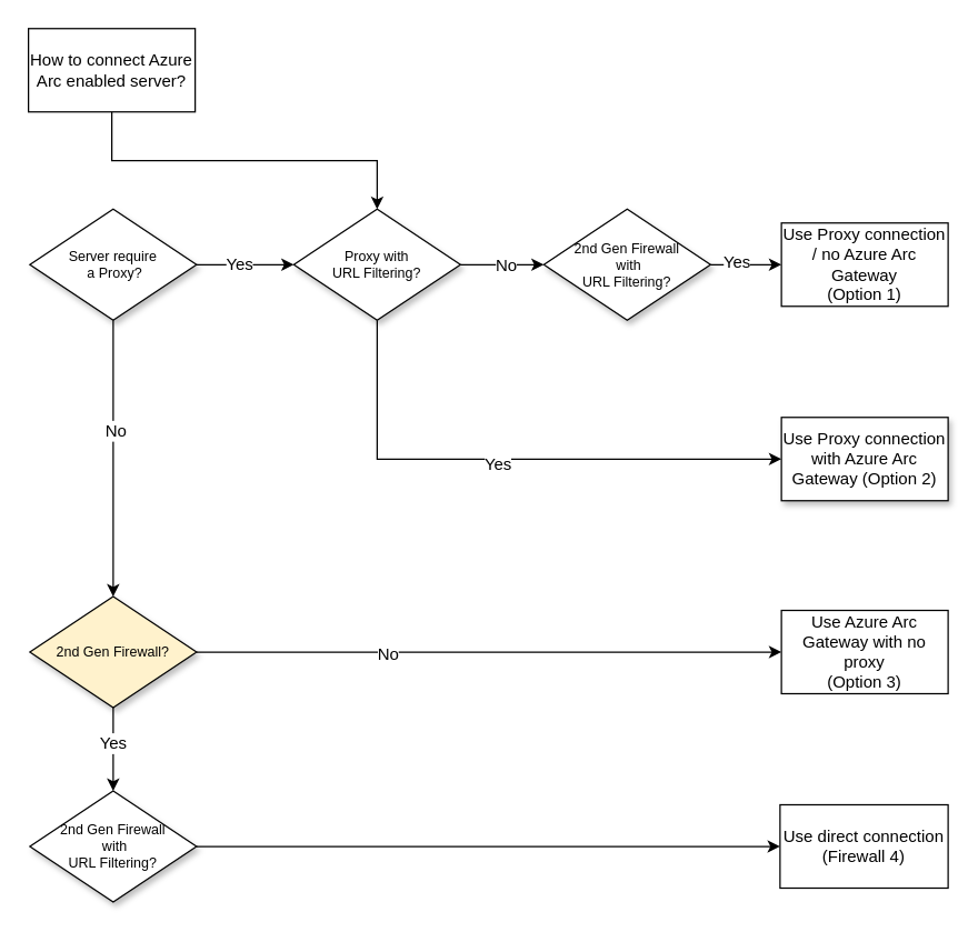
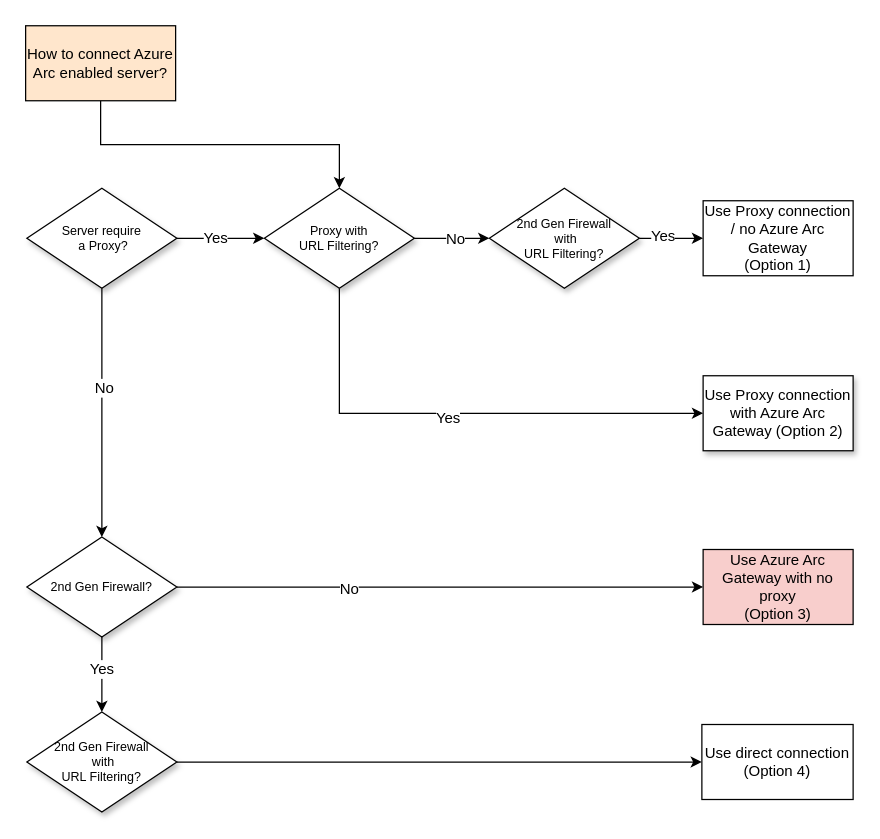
  <mxCell id="0" />
  <mxCell id="1" parent="0" />
  <mxCell id="2" style="edgeStyle=orthogonalEdgeStyle;rounded=0;orthogonalLoop=1;jettySize=auto;html=1;exitX=0.5;exitY=1;exitDx=0;exitDy=0;fontFamily=Helvetica;fontSize=12;" edge="1" parent="1" source="3" target="18"><mxGeometry relative="1" as="geometry" /></mxCell>
- <mxCell id="3" value="How to connect Azure Arc enabled server?" style="whiteSpace=wrap;html=1;fontFamily=Helvetica;fontSize=12;" vertex="1" parent="1"><mxGeometry x="20" y="20" width="120" height="60" as="geometry" /></mxCell>
+ <mxCell id="3" value="How to connect Azure Arc enabled server?" style="whiteSpace=wrap;html=1;fontFamily=Helvetica;fontSize=12;fillColor=#ffe6cc;" vertex="1" parent="1"><mxGeometry x="20" y="20" width="120" height="60" as="geometry" /></mxCell>
  <mxCell id="4" style="edgeStyle=orthogonalEdgeStyle;rounded=0;orthogonalLoop=1;jettySize=auto;html=1;exitX=0.5;exitY=1;exitDx=0;exitDy=0;entryX=0.5;entryY=0;entryDx=0;entryDy=0;fontFamily=Helvetica;fontSize=12;" edge="1" parent="1" source="8" target="13"><mxGeometry relative="1" as="geometry"><mxPoint x="71" y="280" as="targetPoint" /></mxGeometry></mxCell>
  <mxCell id="5" value="No" style="edgeLabel;html=1;align=center;verticalAlign=middle;resizable=0;points=[];fontFamily=Helvetica;fontSize=12;" vertex="1" connectable="0" parent="4"><mxGeometry x="-0.211" y="1" relative="1" as="geometry"><mxPoint as="offset" /></mxGeometry></mxCell>
  <mxCell id="6" value="" style="edgeStyle=orthogonalEdgeStyle;rounded=0;orthogonalLoop=1;jettySize=auto;html=1;fontFamily=Helvetica;fontSize=12;" edge="1" parent="1" source="8" target="18"><mxGeometry relative="1" as="geometry" /></mxCell>
  <mxCell id="7" value="Yes" style="edgeLabel;html=1;align=center;verticalAlign=middle;resizable=0;points=[];fontFamily=Helvetica;fontSize=12;" vertex="1" connectable="0" parent="6"><mxGeometry x="-0.15" y="1" relative="1" as="geometry"><mxPoint as="offset" /></mxGeometry></mxCell>
  <mxCell id="8" value="Server require&lt;br&gt;&amp;nbsp;a Proxy?" style="rhombus;whiteSpace=wrap;html=1;rounded=0;shadow=1;labelBackgroundColor=none;strokeWidth=1;fontFamily=Helvetica;fontSize=10;align=center;rotation=0;" vertex="1" parent="1"><mxGeometry x="21" y="150" width="120" height="80" as="geometry" /></mxCell>
  <mxCell id="9" value="" style="edgeStyle=orthogonalEdgeStyle;rounded=0;orthogonalLoop=1;jettySize=auto;html=1;fontFamily=Helvetica;fontSize=12;" edge="1" parent="1" source="13" target="20"><mxGeometry relative="1" as="geometry" /></mxCell>
  <mxCell id="10" value="Yes" style="edgeLabel;html=1;align=center;verticalAlign=middle;resizable=0;points=[];fontFamily=Helvetica;fontSize=12;" vertex="1" connectable="0" parent="9"><mxGeometry x="-0.155" y="-1" relative="1" as="geometry"><mxPoint as="offset" /></mxGeometry></mxCell>
  <mxCell id="11" value="" style="edgeStyle=orthogonalEdgeStyle;rounded=0;orthogonalLoop=1;jettySize=auto;html=1;fontFamily=Helvetica;fontSize=12;entryX=0;entryY=0.5;entryDx=0;entryDy=0;" edge="1" parent="1" source="13" target="21"><mxGeometry relative="1" as="geometry"><mxPoint x="201" y="459" as="targetPoint" /></mxGeometry></mxCell>
  <mxCell id="12" value="No" style="edgeLabel;html=1;align=center;verticalAlign=middle;resizable=0;points=[];fontFamily=Helvetica;fontSize=12;" vertex="1" connectable="0" parent="11"><mxGeometry x="-0.35" y="-1" relative="1" as="geometry"><mxPoint as="offset" /></mxGeometry></mxCell>
- <mxCell id="13" value="2nd Gen Firewall?" style="rhombus;whiteSpace=wrap;html=1;rounded=0;shadow=1;labelBackgroundColor=none;strokeWidth=1;fontFamily=Helvetica;fontSize=10;align=center;rotation=0;fillColor=#fff2cc;" vertex="1" parent="1"><mxGeometry x="21" y="429" width="120" height="80" as="geometry" /></mxCell>
+ <mxCell id="13" value="2nd Gen Firewall?" style="rhombus;whiteSpace=wrap;html=1;rounded=0;shadow=1;labelBackgroundColor=none;strokeWidth=1;fontFamily=Helvetica;fontSize=10;align=center;rotation=0;" vertex="1" parent="1"><mxGeometry x="21" y="429" width="120" height="80" as="geometry" /></mxCell>
  <mxCell id="14" value="" style="edgeStyle=orthogonalEdgeStyle;rounded=0;orthogonalLoop=1;jettySize=auto;html=1;fontFamily=Helvetica;fontSize=12;" edge="1" parent="1" source="18" target="25"><mxGeometry relative="1" as="geometry" /></mxCell>
  <mxCell id="15" value="No" style="edgeLabel;html=1;align=center;verticalAlign=middle;resizable=0;points=[];fontFamily=Helvetica;fontSize=12;" vertex="1" connectable="0" parent="14"><mxGeometry x="0.075" relative="1" as="geometry"><mxPoint as="offset" /></mxGeometry></mxCell>
  <mxCell id="16" value="" style="edgeStyle=orthogonalEdgeStyle;rounded=0;orthogonalLoop=1;jettySize=auto;html=1;fontFamily=Helvetica;fontSize=12;exitX=0.5;exitY=1;exitDx=0;exitDy=0;entryX=0;entryY=0.5;entryDx=0;entryDy=0;" edge="1" parent="1" source="18" target="27"><mxGeometry relative="1" as="geometry" /></mxCell>
  <mxCell id="17" value="Yes" style="edgeLabel;html=1;align=center;verticalAlign=middle;resizable=0;points=[];fontFamily=Helvetica;fontSize=12;" vertex="1" connectable="0" parent="16"><mxGeometry x="-0.05" y="-3" relative="1" as="geometry"><mxPoint as="offset" /></mxGeometry></mxCell>
  <mxCell id="18" value="Proxy with &lt;br&gt;URL Filtering?" style="rhombus;whiteSpace=wrap;html=1;rounded=0;shadow=1;labelBackgroundColor=none;strokeWidth=1;fontFamily=Helvetica;fontSize=10;align=center;strokeColor=default;verticalAlign=middle;fontColor=default;fillColor=default;rotation=0;" vertex="1" parent="1"><mxGeometry x="211" y="150" width="120" height="80" as="geometry" /></mxCell>
  <mxCell id="19" value="" style="edgeStyle=orthogonalEdgeStyle;rounded=0;orthogonalLoop=1;jettySize=auto;html=1;fontFamily=Helvetica;fontSize=12;entryX=0;entryY=0.5;entryDx=0;entryDy=0;" edge="1" parent="1" source="20" target="22"><mxGeometry relative="1" as="geometry"><mxPoint x="71" y="709" as="targetPoint" /><Array as="points"><mxPoint x="531" y="609" /><mxPoint x="531" y="609" /></Array></mxGeometry></mxCell>
  <mxCell id="20" value="2nd Gen Firewall&lt;br&gt;&amp;nbsp;with&lt;br&gt;URL Filtering?" style="rhombus;whiteSpace=wrap;html=1;rounded=0;shadow=1;labelBackgroundColor=none;strokeWidth=1;fontFamily=Helvetica;fontSize=10;align=center;rotation=0;" vertex="1" parent="1"><mxGeometry x="21" y="569" width="120" height="80" as="geometry" /></mxCell>
- <mxCell id="21" value="Use Azure Arc Gateway with no proxy&lt;div style=&quot;font-size: 12px;&quot;&gt;(Option 3)&lt;/div&gt;" style="rounded=0;whiteSpace=wrap;html=1;fontFamily=Helvetica;fontSize=12;" vertex="1" parent="1"><mxGeometry x="562" y="439" width="120" height="60" as="geometry" /></mxCell>
- <mxCell id="22" value="Use direct connection (Firewall 4)" style="rounded=0;whiteSpace=wrap;html=1;fontFamily=Helvetica;fontSize=12;" vertex="1" parent="1"><mxGeometry x="561" y="579" width="121" height="60" as="geometry" /></mxCell>
+ <mxCell id="21" value="Use Azure Arc Gateway with no proxy&lt;div style=&quot;font-size: 12px;&quot;&gt;(Option 3)&lt;/div&gt;" style="rounded=0;whiteSpace=wrap;html=1;fontFamily=Helvetica;fontSize=12;fillColor=#f8cecc;" vertex="1" parent="1"><mxGeometry x="562" y="439" width="120" height="60" as="geometry" /></mxCell>
+ <mxCell id="22" value="Use direct connection (Option 4)" style="rounded=0;whiteSpace=wrap;html=1;fontFamily=Helvetica;fontSize=12;" vertex="1" parent="1"><mxGeometry x="561" y="579" width="121" height="60" as="geometry" /></mxCell>
  <mxCell id="23" value="" style="edgeStyle=orthogonalEdgeStyle;rounded=0;orthogonalLoop=1;jettySize=auto;html=1;fontFamily=Helvetica;fontSize=12;entryX=0;entryY=0.5;entryDx=0;entryDy=0;" edge="1" parent="1" source="25" target="26"><mxGeometry relative="1" as="geometry"><mxPoint x="561" y="180" as="targetPoint" /></mxGeometry></mxCell>
  <mxCell id="24" value="Yes" style="edgeLabel;html=1;align=center;verticalAlign=middle;resizable=0;points=[];fontFamily=Helvetica;fontSize=12;" vertex="1" connectable="0" parent="23"><mxGeometry x="-0.291" y="2" relative="1" as="geometry"><mxPoint as="offset" /></mxGeometry></mxCell>
  <mxCell id="25" value="2nd Gen Firewall&lt;br&gt;&amp;nbsp;with&lt;br&gt;URL Filtering?" style="rhombus;whiteSpace=wrap;html=1;rounded=0;shadow=1;labelBackgroundColor=none;strokeWidth=1;fontFamily=Helvetica;fontSize=10;align=center;rotation=0;" vertex="1" parent="1"><mxGeometry x="391" y="150" width="120" height="80" as="geometry" /></mxCell>
  <mxCell id="26" value="&lt;font style=&quot;font-size: 12px;&quot;&gt;Use Proxy connection / no Azure Arc Gateway&lt;/font&gt;&lt;div style=&quot;font-size: 12px;&quot;&gt;&lt;font style=&quot;font-size: 12px;&quot;&gt;(Option 1)&lt;/font&gt;&lt;/div&gt;" style="rounded=0;whiteSpace=wrap;html=1;strokeColor=default;align=center;verticalAlign=middle;fontFamily=Helvetica;fontSize=12;fontColor=default;fillColor=default;" vertex="1" parent="1"><mxGeometry x="562" y="160" width="120" height="60" as="geometry" /></mxCell>
  <mxCell id="27" value="Use Proxy connection with Azure Arc Gateway (Option 2)" style="whiteSpace=wrap;html=1;fontSize=12;fontFamily=Helvetica;rounded=0;shadow=1;labelBackgroundColor=none;strokeWidth=1;" vertex="1" parent="1"><mxGeometry x="562" y="300" width="120" height="60" as="geometry" /></mxCell>
